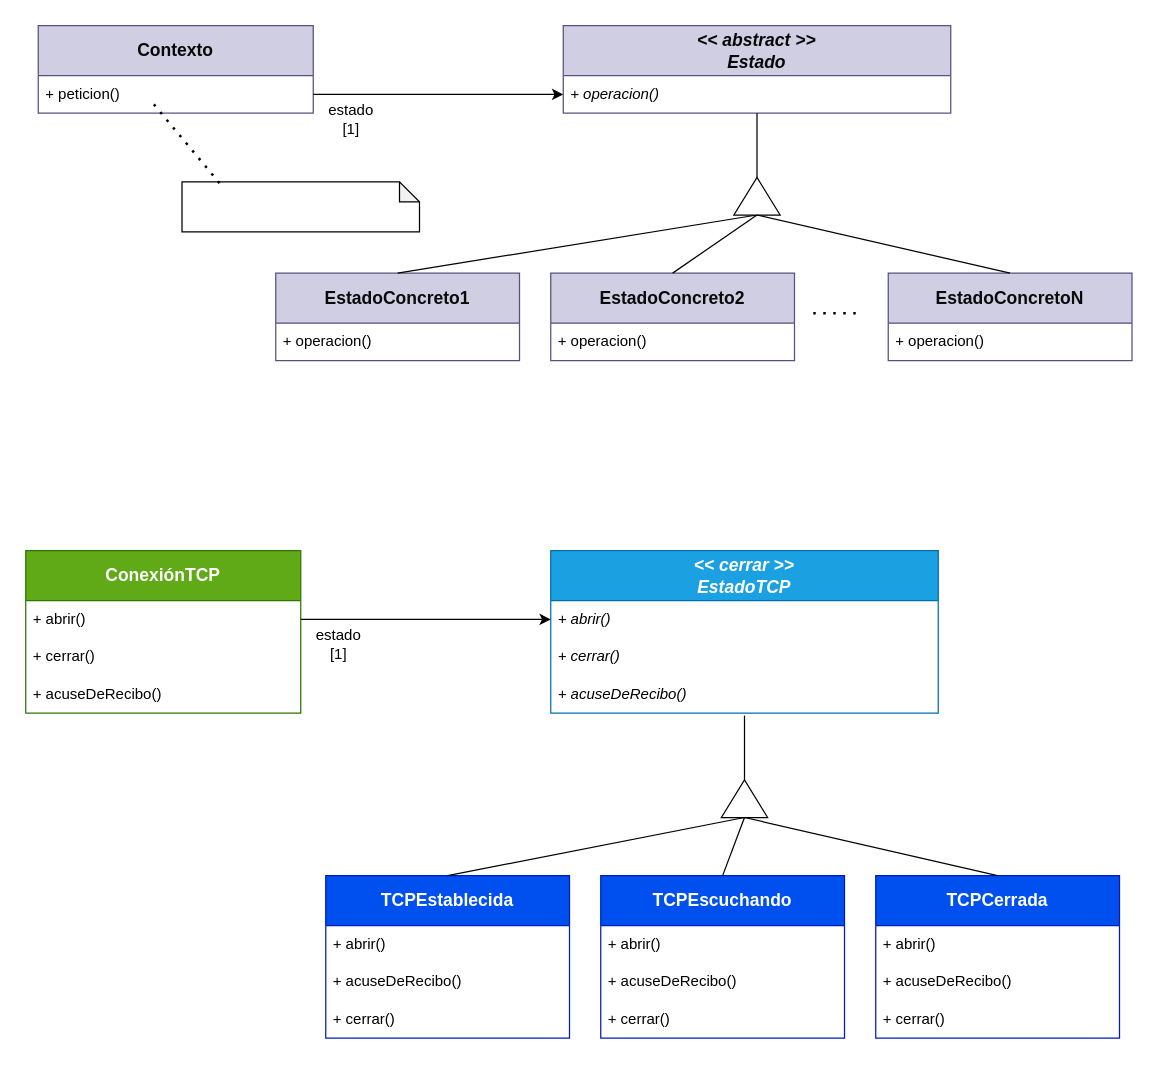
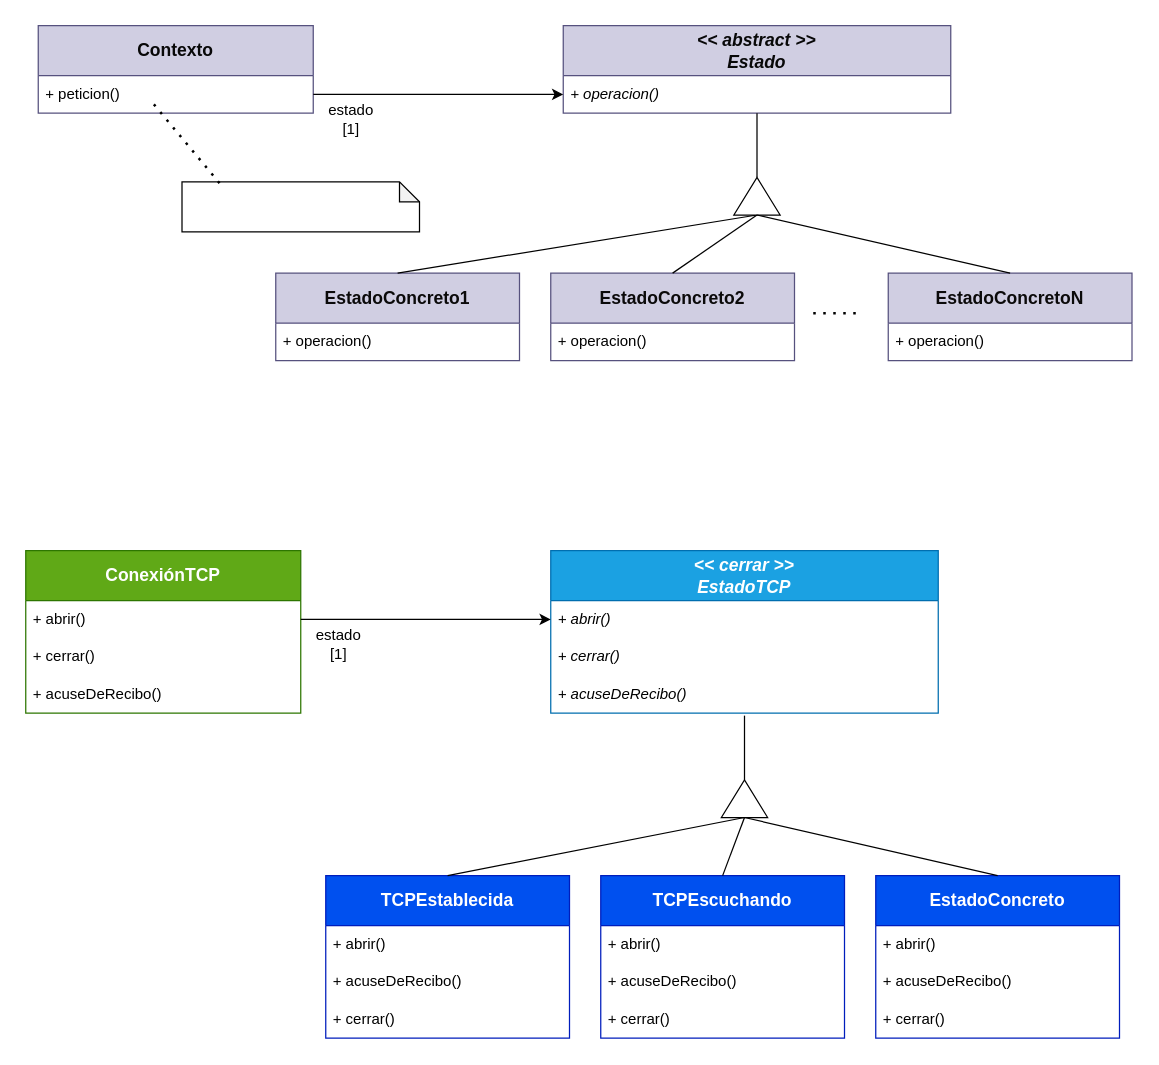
  <mxCell id="0" />
  <mxCell id="1" parent="0" />
  <mxCell id="2" value="&lt;b style=&quot;font-size: 14px;&quot;&gt;&lt;i&gt;&amp;lt;&amp;lt; cerrar &amp;gt;&amp;gt;&lt;br&gt;EstadoTCP&lt;/i&gt;&lt;/b&gt;" style="swimlane;fontStyle=0;childLayout=stackLayout;horizontal=1;startSize=40;horizontalStack=0;resizeParent=1;resizeParentMax=0;resizeLast=0;collapsible=1;marginBottom=0;whiteSpace=wrap;html=1;fillColor=#1ba1e2;fontColor=#ffffff;strokeColor=#006EAF;" parent="1" vertex="1"><mxGeometry x="440" y="440" width="310" height="130" as="geometry" /></mxCell>
  <mxCell id="3" value="+ abrir()" style="text;strokeColor=none;fillColor=none;align=left;verticalAlign=middle;spacingLeft=4;spacingRight=4;overflow=hidden;points=[[0,0.5],[1,0.5]];portConstraint=eastwest;rotatable=0;whiteSpace=wrap;html=1;fontStyle=2" vertex="1" parent="2"><mxGeometry y="40" width="310" height="30" as="geometry" /></mxCell>
  <mxCell id="4" value="+ cerrar()" style="text;strokeColor=none;fillColor=none;align=left;verticalAlign=middle;spacingLeft=4;spacingRight=4;overflow=hidden;points=[[0,0.5],[1,0.5]];portConstraint=eastwest;rotatable=0;whiteSpace=wrap;html=1;fontStyle=2" vertex="1" parent="2"><mxGeometry y="70" width="310" height="30" as="geometry" /></mxCell>
  <mxCell id="5" value="+ acuseDeRecibo()" style="text;strokeColor=none;fillColor=none;align=left;verticalAlign=middle;spacingLeft=4;spacingRight=4;overflow=hidden;points=[[0,0.5],[1,0.5]];portConstraint=eastwest;rotatable=0;whiteSpace=wrap;html=1;fontStyle=2" vertex="1" parent="2"><mxGeometry y="100" width="310" height="30" as="geometry" /></mxCell>
  <mxCell id="6" value="&lt;span style=&quot;font-size: 14px;&quot;&gt;&lt;b&gt;TCPEstablecida&lt;/b&gt;&lt;/span&gt;" style="swimlane;fontStyle=0;childLayout=stackLayout;horizontal=1;startSize=40;horizontalStack=0;resizeParent=1;resizeParentMax=0;resizeLast=0;collapsible=1;marginBottom=0;whiteSpace=wrap;html=1;fillColor=#0050ef;fontColor=#ffffff;strokeColor=#001DBC;" parent="1" vertex="1"><mxGeometry x="260" y="700" width="195" height="130" as="geometry" /></mxCell>
  <mxCell id="7" value="+ abrir()" style="text;strokeColor=none;fillColor=none;align=left;verticalAlign=middle;spacingLeft=4;spacingRight=4;overflow=hidden;points=[[0,0.5],[1,0.5]];portConstraint=eastwest;rotatable=0;whiteSpace=wrap;html=1;" vertex="1" parent="6"><mxGeometry y="40" width="195" height="30" as="geometry" /></mxCell>
  <mxCell id="8" value="+ acuseDeRecibo()" style="text;strokeColor=none;fillColor=none;align=left;verticalAlign=middle;spacingLeft=4;spacingRight=4;overflow=hidden;points=[[0,0.5],[1,0.5]];portConstraint=eastwest;rotatable=0;whiteSpace=wrap;html=1;" vertex="1" parent="6"><mxGeometry y="70" width="195" height="30" as="geometry" /></mxCell>
  <mxCell id="9" value="+ cerrar()" style="text;strokeColor=none;fillColor=none;align=left;verticalAlign=middle;spacingLeft=4;spacingRight=4;overflow=hidden;points=[[0,0.5],[1,0.5]];portConstraint=eastwest;rotatable=0;whiteSpace=wrap;html=1;" vertex="1" parent="6"><mxGeometry y="100" width="195" height="30" as="geometry" /></mxCell>
  <mxCell id="10" value="" style="endArrow=none;html=1;fontSize=14;exitX=1;exitY=0.5;exitDx=0;exitDy=0;entryX=0.5;entryY=1.067;entryDx=0;entryDy=0;entryPerimeter=0;startArrow=none;" parent="1" source="12" target="5" edge="1"><mxGeometry width="50" height="50" relative="1" as="geometry"><mxPoint x="580" y="610" as="sourcePoint" /><mxPoint x="595" y="603.99" as="targetPoint" /></mxGeometry></mxCell>
  <mxCell id="11" value="" style="endArrow=none;html=1;fontSize=14;exitX=0.5;exitY=0;exitDx=0;exitDy=0;entryX=0;entryY=0.5;entryDx=0;entryDy=0;" edge="1" parent="1" source="6" target="12"><mxGeometry width="50" height="50" relative="1" as="geometry"><mxPoint x="595" y="700" as="sourcePoint" /><mxPoint x="590" y="580" as="targetPoint" /></mxGeometry></mxCell>
  <mxCell id="12" value="" style="triangle;whiteSpace=wrap;html=1;fontSize=14;rotation=-90;" parent="1" vertex="1"><mxGeometry x="580" y="620" width="30" height="37" as="geometry" /></mxCell>
  <mxCell id="13" value="&lt;span style=&quot;font-size: 14px;&quot;&gt;&lt;b&gt;ConexiónTCP&lt;/b&gt;&lt;/span&gt;" style="swimlane;fontStyle=0;childLayout=stackLayout;horizontal=1;startSize=40;horizontalStack=0;resizeParent=1;resizeParentMax=0;resizeLast=0;collapsible=1;marginBottom=0;whiteSpace=wrap;html=1;fillColor=#60a917;fontColor=#ffffff;strokeColor=#2D7600;" vertex="1" parent="1"><mxGeometry x="20" y="440" width="220" height="130" as="geometry" /></mxCell>
  <mxCell id="14" value="+ abrir()" style="text;strokeColor=none;fillColor=none;align=left;verticalAlign=middle;spacingLeft=4;spacingRight=4;overflow=hidden;points=[[0,0.5],[1,0.5]];portConstraint=eastwest;rotatable=0;whiteSpace=wrap;html=1;" vertex="1" parent="13"><mxGeometry y="40" width="220" height="30" as="geometry" /></mxCell>
  <mxCell id="15" value="+ cerrar()" style="text;strokeColor=none;fillColor=none;align=left;verticalAlign=middle;spacingLeft=4;spacingRight=4;overflow=hidden;points=[[0,0.5],[1,0.5]];portConstraint=eastwest;rotatable=0;whiteSpace=wrap;html=1;" vertex="1" parent="13"><mxGeometry y="70" width="220" height="30" as="geometry" /></mxCell>
  <mxCell id="16" value="+ acuseDeRecibo()" style="text;strokeColor=none;fillColor=none;align=left;verticalAlign=middle;spacingLeft=4;spacingRight=4;overflow=hidden;points=[[0,0.5],[1,0.5]];portConstraint=eastwest;rotatable=0;whiteSpace=wrap;html=1;" vertex="1" parent="13"><mxGeometry y="100" width="220" height="30" as="geometry" /></mxCell>
  <mxCell id="17" value="" style="endArrow=classic;html=1;exitX=1;exitY=0.5;exitDx=0;exitDy=0;entryX=0;entryY=0.5;entryDx=0;entryDy=0;" edge="1" parent="1" source="14" target="3"><mxGeometry width="50" height="50" relative="1" as="geometry"><mxPoint x="420" y="670" as="sourcePoint" /><mxPoint x="470" y="620" as="targetPoint" /></mxGeometry></mxCell>
  <mxCell id="18" value="estado&lt;br&gt;[1]" style="text;html=1;align=center;verticalAlign=middle;resizable=0;points=[];autosize=1;strokeColor=none;fillColor=none;" vertex="1" parent="1"><mxGeometry x="240" y="495" width="60" height="40" as="geometry" /></mxCell>
  <mxCell id="19" value="&lt;span style=&quot;font-size: 14px;&quot;&gt;&lt;b&gt;TCPEscuchando&lt;/b&gt;&lt;/span&gt;" style="swimlane;fontStyle=0;childLayout=stackLayout;horizontal=1;startSize=40;horizontalStack=0;resizeParent=1;resizeParentMax=0;resizeLast=0;collapsible=1;marginBottom=0;whiteSpace=wrap;html=1;fillColor=#0050ef;fontColor=#ffffff;strokeColor=#001DBC;" vertex="1" parent="1"><mxGeometry x="480" y="700" width="195" height="130" as="geometry" /></mxCell>
  <mxCell id="20" value="+ abrir()" style="text;strokeColor=none;fillColor=none;align=left;verticalAlign=middle;spacingLeft=4;spacingRight=4;overflow=hidden;points=[[0,0.5],[1,0.5]];portConstraint=eastwest;rotatable=0;whiteSpace=wrap;html=1;" vertex="1" parent="19"><mxGeometry y="40" width="195" height="30" as="geometry" /></mxCell>
  <mxCell id="21" value="+ acuseDeRecibo()" style="text;strokeColor=none;fillColor=none;align=left;verticalAlign=middle;spacingLeft=4;spacingRight=4;overflow=hidden;points=[[0,0.5],[1,0.5]];portConstraint=eastwest;rotatable=0;whiteSpace=wrap;html=1;" vertex="1" parent="19"><mxGeometry y="70" width="195" height="30" as="geometry" /></mxCell>
  <mxCell id="22" value="+ cerrar()" style="text;strokeColor=none;fillColor=none;align=left;verticalAlign=middle;spacingLeft=4;spacingRight=4;overflow=hidden;points=[[0,0.5],[1,0.5]];portConstraint=eastwest;rotatable=0;whiteSpace=wrap;html=1;" vertex="1" parent="19"><mxGeometry y="100" width="195" height="30" as="geometry" /></mxCell>
- <mxCell id="23" value="&lt;span style=&quot;font-size: 14px;&quot;&gt;&lt;b&gt;TCPCerrada&lt;/b&gt;&lt;/span&gt;" style="swimlane;fontStyle=0;childLayout=stackLayout;horizontal=1;startSize=40;horizontalStack=0;resizeParent=1;resizeParentMax=0;resizeLast=0;collapsible=1;marginBottom=0;whiteSpace=wrap;html=1;fillColor=#0050ef;fontColor=#ffffff;strokeColor=#001DBC;" vertex="1" parent="1"><mxGeometry x="700" y="700" width="195" height="130" as="geometry" /></mxCell>
+ <mxCell id="23" value="&lt;span style=&quot;font-size: 14px;&quot;&gt;&lt;b&gt;EstadoConcreto&lt;/b&gt;&lt;/span&gt;" style="swimlane;fontStyle=0;childLayout=stackLayout;horizontal=1;startSize=40;horizontalStack=0;resizeParent=1;resizeParentMax=0;resizeLast=0;collapsible=1;marginBottom=0;whiteSpace=wrap;html=1;fillColor=#0050ef;fontColor=#ffffff;strokeColor=#001DBC;" vertex="1" parent="1"><mxGeometry x="700" y="700" width="195" height="130" as="geometry" /></mxCell>
  <mxCell id="24" value="+ abrir()" style="text;strokeColor=none;fillColor=none;align=left;verticalAlign=middle;spacingLeft=4;spacingRight=4;overflow=hidden;points=[[0,0.5],[1,0.5]];portConstraint=eastwest;rotatable=0;whiteSpace=wrap;html=1;" vertex="1" parent="23"><mxGeometry y="40" width="195" height="30" as="geometry" /></mxCell>
  <mxCell id="25" value="+ acuseDeRecibo()" style="text;strokeColor=none;fillColor=none;align=left;verticalAlign=middle;spacingLeft=4;spacingRight=4;overflow=hidden;points=[[0,0.5],[1,0.5]];portConstraint=eastwest;rotatable=0;whiteSpace=wrap;html=1;" vertex="1" parent="23"><mxGeometry y="70" width="195" height="30" as="geometry" /></mxCell>
  <mxCell id="26" value="+ cerrar()" style="text;strokeColor=none;fillColor=none;align=left;verticalAlign=middle;spacingLeft=4;spacingRight=4;overflow=hidden;points=[[0,0.5],[1,0.5]];portConstraint=eastwest;rotatable=0;whiteSpace=wrap;html=1;" vertex="1" parent="23"><mxGeometry y="100" width="195" height="30" as="geometry" /></mxCell>
  <mxCell id="27" value="" style="endArrow=none;html=1;fontSize=14;exitX=0.5;exitY=0;exitDx=0;exitDy=0;entryX=0;entryY=0.5;entryDx=0;entryDy=0;" edge="1" parent="1" source="19" target="12"><mxGeometry width="50" height="50" relative="1" as="geometry"><mxPoint x="367.5" y="710" as="sourcePoint" /><mxPoint x="605" y="663.5" as="targetPoint" /></mxGeometry></mxCell>
  <mxCell id="28" value="" style="endArrow=none;html=1;fontSize=14;exitX=0.5;exitY=0;exitDx=0;exitDy=0;entryX=0;entryY=0.5;entryDx=0;entryDy=0;" edge="1" parent="1" source="23" target="12"><mxGeometry width="50" height="50" relative="1" as="geometry"><mxPoint x="377.5" y="720" as="sourcePoint" /><mxPoint x="615" y="673.5" as="targetPoint" /></mxGeometry></mxCell>
  <mxCell id="29" value="&lt;b style=&quot;font-size: 14px;&quot;&gt;&lt;i&gt;&amp;lt;&amp;lt; abstract &amp;gt;&amp;gt;&lt;br&gt;Estado&lt;/i&gt;&lt;/b&gt;" style="swimlane;fontStyle=0;childLayout=stackLayout;horizontal=1;startSize=40;horizontalStack=0;resizeParent=1;resizeParentMax=0;resizeLast=0;collapsible=1;marginBottom=0;whiteSpace=wrap;html=1;fillColor=#d0cee2;strokeColor=#56517e;fontColor=#080808;" vertex="1" parent="1"><mxGeometry x="450" y="20" width="310" height="70" as="geometry" /></mxCell>
  <mxCell id="30" value="&lt;i&gt;+ operacion()&lt;/i&gt;" style="text;strokeColor=none;fillColor=none;align=left;verticalAlign=middle;spacingLeft=4;spacingRight=4;overflow=hidden;points=[[0,0.5],[1,0.5]];portConstraint=eastwest;rotatable=0;whiteSpace=wrap;html=1;" vertex="1" parent="29"><mxGeometry y="40" width="310" height="30" as="geometry" /></mxCell>
  <mxCell id="31" value="&lt;b style=&quot;font-size: 14px;&quot;&gt;EstadoConcreto1&lt;/b&gt;" style="swimlane;fontStyle=0;childLayout=stackLayout;horizontal=1;startSize=40;horizontalStack=0;resizeParent=1;resizeParentMax=0;resizeLast=0;collapsible=1;marginBottom=0;whiteSpace=wrap;html=1;fillColor=#d0cee2;strokeColor=#56517e;fontColor=#0b0a0a;" vertex="1" parent="1"><mxGeometry x="220" y="218" width="195" height="70" as="geometry" /></mxCell>
  <mxCell id="32" value="+ operacion()" style="text;strokeColor=none;fillColor=none;align=left;verticalAlign=middle;spacingLeft=4;spacingRight=4;overflow=hidden;points=[[0,0.5],[1,0.5]];portConstraint=eastwest;rotatable=0;whiteSpace=wrap;html=1;" vertex="1" parent="31"><mxGeometry y="40" width="195" height="30" as="geometry" /></mxCell>
  <mxCell id="33" value="" style="endArrow=none;html=1;fontSize=14;exitX=1;exitY=0.5;exitDx=0;exitDy=0;entryX=0.5;entryY=1.067;entryDx=0;entryDy=0;entryPerimeter=0;startArrow=none;" edge="1" parent="1" source="35"><mxGeometry width="50" height="50" relative="1" as="geometry"><mxPoint x="590" y="128" as="sourcePoint" /><mxPoint x="605" y="90.01" as="targetPoint" /></mxGeometry></mxCell>
  <mxCell id="34" value="" style="endArrow=none;html=1;fontSize=14;exitX=0.5;exitY=0;exitDx=0;exitDy=0;entryX=0;entryY=0.5;entryDx=0;entryDy=0;" edge="1" parent="1" source="31" target="35"><mxGeometry width="50" height="50" relative="1" as="geometry"><mxPoint x="605" y="218" as="sourcePoint" /><mxPoint x="600" y="98" as="targetPoint" /></mxGeometry></mxCell>
  <mxCell id="35" value="" style="triangle;whiteSpace=wrap;html=1;fontSize=14;rotation=-90;" vertex="1" parent="1"><mxGeometry x="590" y="138" width="30" height="37" as="geometry" /></mxCell>
  <mxCell id="36" value="&lt;span style=&quot;font-size: 14px;&quot;&gt;&lt;b&gt;Contexto&lt;/b&gt;&lt;/span&gt;" style="swimlane;fontStyle=0;childLayout=stackLayout;horizontal=1;startSize=40;horizontalStack=0;resizeParent=1;resizeParentMax=0;resizeLast=0;collapsible=1;marginBottom=0;whiteSpace=wrap;html=1;fillColor=#d0cee2;strokeColor=#56517e;fontColor=#080808;" vertex="1" parent="1"><mxGeometry x="30" y="20" width="220" height="70" as="geometry" /></mxCell>
  <mxCell id="37" value="+ peticion()" style="text;strokeColor=none;fillColor=none;align=left;verticalAlign=middle;spacingLeft=4;spacingRight=4;overflow=hidden;points=[[0,0.5],[1,0.5]];portConstraint=eastwest;rotatable=0;whiteSpace=wrap;html=1;" vertex="1" parent="36"><mxGeometry y="40" width="220" height="30" as="geometry" /></mxCell>
  <mxCell id="38" value="" style="endArrow=classic;html=1;exitX=1;exitY=0.5;exitDx=0;exitDy=0;entryX=0;entryY=0.5;entryDx=0;entryDy=0;" edge="1" parent="1" source="37"><mxGeometry width="50" height="50" relative="1" as="geometry"><mxPoint x="430" y="250" as="sourcePoint" /><mxPoint x="450" y="75" as="targetPoint" /></mxGeometry></mxCell>
  <mxCell id="39" value="estado&lt;br&gt;[1]" style="text;html=1;align=center;verticalAlign=middle;resizable=0;points=[];autosize=1;strokeColor=none;fillColor=none;" vertex="1" parent="1"><mxGeometry x="250" y="75" width="60" height="40" as="geometry" /></mxCell>
  <mxCell id="40" value="&lt;span style=&quot;font-size: 14px;&quot;&gt;&lt;b&gt;EstadoConcreto2&lt;/b&gt;&lt;/span&gt;" style="swimlane;fontStyle=0;childLayout=stackLayout;horizontal=1;startSize=40;horizontalStack=0;resizeParent=1;resizeParentMax=0;resizeLast=0;collapsible=1;marginBottom=0;whiteSpace=wrap;html=1;fillColor=#d0cee2;strokeColor=#56517e;fontColor=#0b0a0a;" vertex="1" parent="1"><mxGeometry x="440" y="218" width="195" height="70" as="geometry" /></mxCell>
  <mxCell id="41" value="+ operacion()" style="text;strokeColor=none;fillColor=none;align=left;verticalAlign=middle;spacingLeft=4;spacingRight=4;overflow=hidden;points=[[0,0.5],[1,0.5]];portConstraint=eastwest;rotatable=0;whiteSpace=wrap;html=1;" vertex="1" parent="40"><mxGeometry y="40" width="195" height="30" as="geometry" /></mxCell>
  <mxCell id="42" value="&lt;b style=&quot;font-size: 14px;&quot;&gt;EstadoConcretoN&lt;/b&gt;" style="swimlane;fontStyle=0;childLayout=stackLayout;horizontal=1;startSize=40;horizontalStack=0;resizeParent=1;resizeParentMax=0;resizeLast=0;collapsible=1;marginBottom=0;whiteSpace=wrap;html=1;fillColor=#d0cee2;strokeColor=#56517e;fontColor=#0b0a0a;" vertex="1" parent="1"><mxGeometry x="710" y="218" width="195" height="70" as="geometry" /></mxCell>
  <mxCell id="43" value="+ operacion()" style="text;strokeColor=none;fillColor=none;align=left;verticalAlign=middle;spacingLeft=4;spacingRight=4;overflow=hidden;points=[[0,0.5],[1,0.5]];portConstraint=eastwest;rotatable=0;whiteSpace=wrap;html=1;" vertex="1" parent="42"><mxGeometry y="40" width="195" height="30" as="geometry" /></mxCell>
  <mxCell id="44" value="" style="endArrow=none;html=1;fontSize=14;exitX=0.5;exitY=0;exitDx=0;exitDy=0;entryX=0;entryY=0.5;entryDx=0;entryDy=0;" edge="1" parent="1" source="40" target="35"><mxGeometry width="50" height="50" relative="1" as="geometry"><mxPoint x="377.5" y="228" as="sourcePoint" /><mxPoint x="615" y="181.5" as="targetPoint" /></mxGeometry></mxCell>
  <mxCell id="45" value="" style="endArrow=none;html=1;fontSize=14;exitX=0.5;exitY=0;exitDx=0;exitDy=0;entryX=0;entryY=0.5;entryDx=0;entryDy=0;" edge="1" parent="1" source="42" target="35"><mxGeometry width="50" height="50" relative="1" as="geometry"><mxPoint x="387.5" y="238" as="sourcePoint" /><mxPoint x="625" y="191.5" as="targetPoint" /></mxGeometry></mxCell>
  <mxCell id="46" value="" style="endArrow=none;dashed=1;html=1;dashPattern=1 3;strokeWidth=2;fontColor=#080808;" edge="1" parent="1"><mxGeometry width="50" height="50" relative="1" as="geometry"><mxPoint x="650" y="250" as="sourcePoint" /><mxPoint x="690" y="250" as="targetPoint" /></mxGeometry></mxCell>
  <mxCell id="47" value="&lt;font color=&quot;#ffffff&quot;&gt;estado.operacion()&lt;/font&gt;" style="shape=note;whiteSpace=wrap;html=1;backgroundOutline=1;darkOpacity=0.05;fontColor=#080808;size=16;" vertex="1" parent="1"><mxGeometry x="145" y="145" width="190" height="40" as="geometry" /></mxCell>
  <mxCell id="48" value="" style="endArrow=none;dashed=1;html=1;dashPattern=1 3;strokeWidth=2;fontColor=#FFFFFF;exitX=0.158;exitY=0.025;exitDx=0;exitDy=0;exitPerimeter=0;" edge="1" parent="1" source="47"><mxGeometry width="50" height="50" relative="1" as="geometry"><mxPoint x="100" y="120" as="sourcePoint" /><mxPoint x="120" y="80" as="targetPoint" /></mxGeometry></mxCell>
